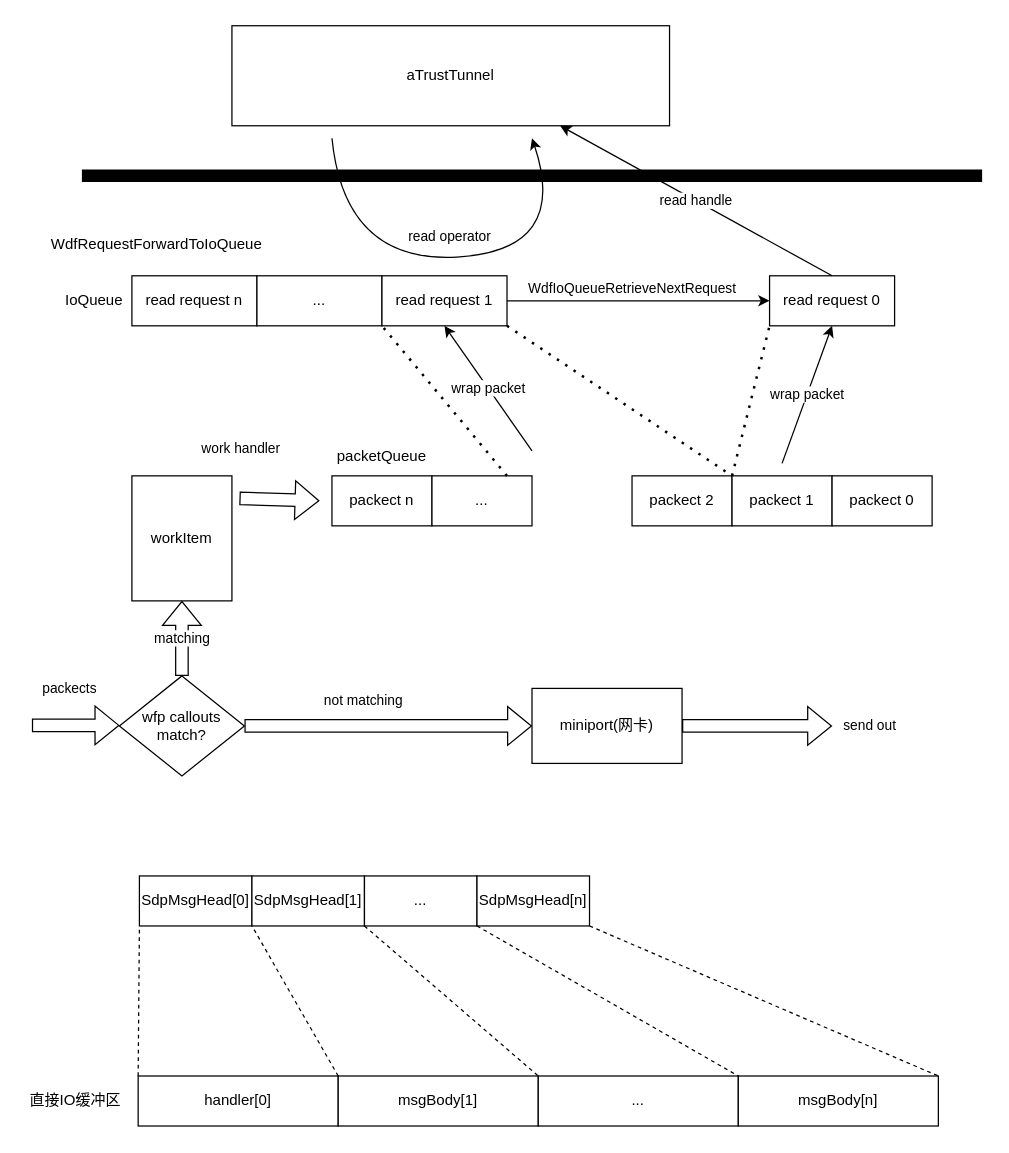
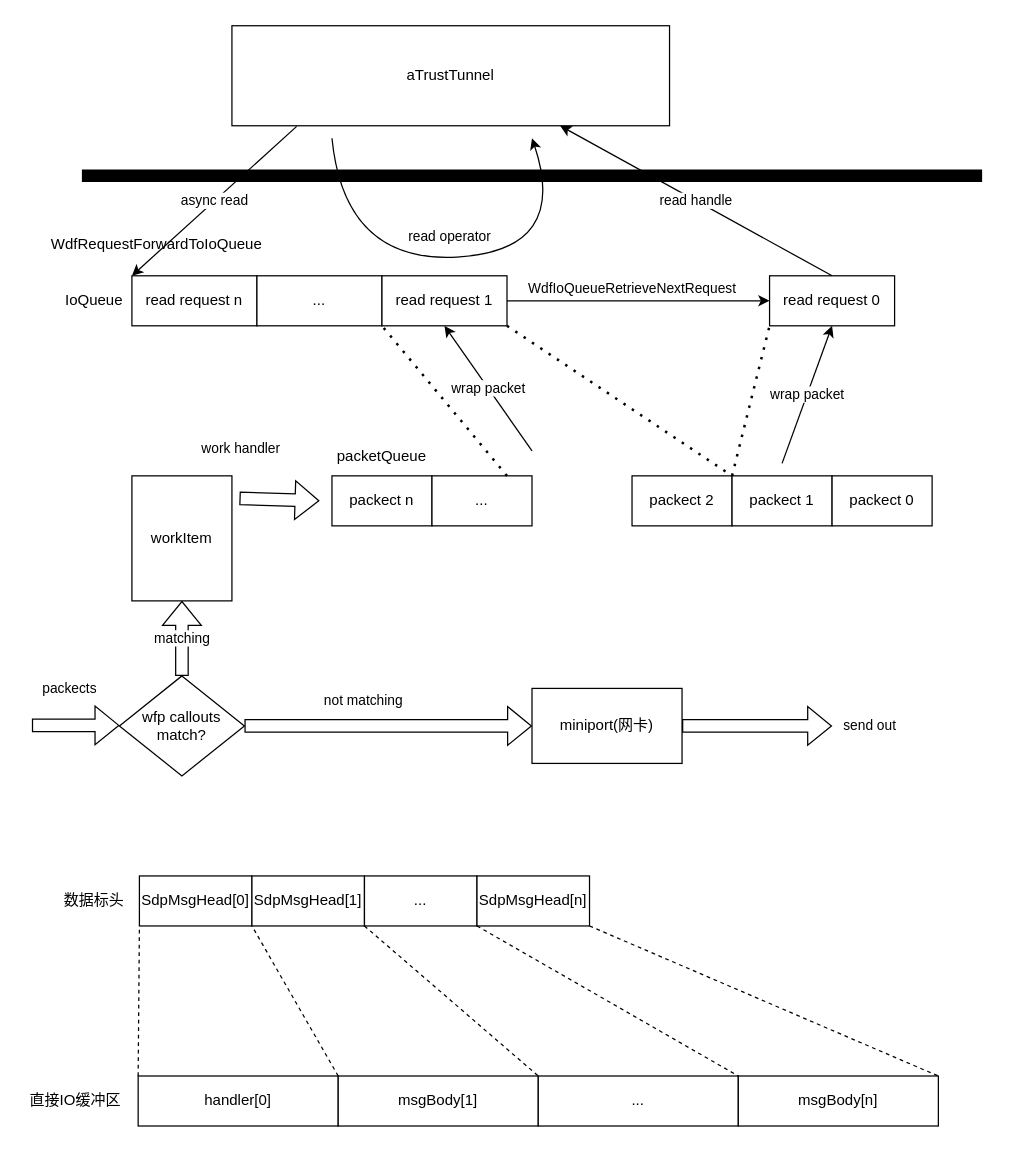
  <mxCell id="0" />
  <mxCell id="1" parent="0" />
  <mxCell id="2" value="aTrustTunnel" style="rounded=0;whiteSpace=wrap;html=1;" vertex="1" parent="1"><mxGeometry x="185" y="20" width="350" height="80" as="geometry" /></mxCell>
+ <mxCell id="3" value="async read" style="endArrow=classic;html=1;rounded=0;exitX=0.148;exitY=1.006;exitDx=0;exitDy=0;exitPerimeter=0;entryX=0;entryY=0;entryDx=0;entryDy=0;" edge="1" parent="1" source="2" target="4"><mxGeometry width="50" height="50" relative="1" as="geometry"><mxPoint x="325" y="180" as="sourcePoint" /><mxPoint x="205" y="210" as="targetPoint" /></mxGeometry></mxCell>
  <mxCell id="4" value="read request n" style="rounded=0;whiteSpace=wrap;html=1;" vertex="1" parent="1"><mxGeometry x="105" y="220" width="100" height="40" as="geometry" /></mxCell>
  <mxCell id="5" value="&lt;span&gt;...&lt;/span&gt;" style="rounded=0;whiteSpace=wrap;html=1;" vertex="1" parent="1"><mxGeometry x="205" y="220" width="100" height="40" as="geometry" /></mxCell>
  <mxCell id="6" value="read request 1" style="rounded=0;whiteSpace=wrap;html=1;" vertex="1" parent="1"><mxGeometry x="305" y="220" width="100" height="40" as="geometry" /></mxCell>
  <mxCell id="7" value="read request 0" style="rounded=0;whiteSpace=wrap;html=1;" vertex="1" parent="1"><mxGeometry x="615" y="220" width="100" height="40" as="geometry" /></mxCell>
  <mxCell id="8" value="IoQueue" style="text;html=1;strokeColor=none;fillColor=none;align=center;verticalAlign=middle;whiteSpace=wrap;rounded=0;" vertex="1" parent="1"><mxGeometry x="45" y="225" width="60" height="30" as="geometry" /></mxCell>
  <mxCell id="9" value="packect n" style="rounded=0;whiteSpace=wrap;html=1;" vertex="1" parent="1"><mxGeometry x="265" y="380" width="80" height="40" as="geometry" /></mxCell>
  <mxCell id="10" value="&lt;span&gt;...&lt;/span&gt;" style="rounded=0;whiteSpace=wrap;html=1;" vertex="1" parent="1"><mxGeometry x="345" y="380" width="80" height="40" as="geometry" /></mxCell>
  <mxCell id="11" value="&lt;span&gt;packect 2&lt;/span&gt;" style="rounded=0;whiteSpace=wrap;html=1;" vertex="1" parent="1"><mxGeometry x="505" y="380" width="80" height="40" as="geometry" /></mxCell>
  <mxCell id="12" value="&lt;span&gt;packect 1&lt;/span&gt;" style="rounded=0;whiteSpace=wrap;html=1;" vertex="1" parent="1"><mxGeometry x="585" y="380" width="80" height="40" as="geometry" /></mxCell>
  <mxCell id="13" value="&lt;span&gt;packect 0&lt;/span&gt;" style="rounded=0;whiteSpace=wrap;html=1;" vertex="1" parent="1"><mxGeometry x="665" y="380" width="80" height="40" as="geometry" /></mxCell>
  <mxCell id="14" value="read handle" style="endArrow=classic;html=1;rounded=0;exitX=0.5;exitY=0;exitDx=0;exitDy=0;entryX=0.75;entryY=1;entryDx=0;entryDy=0;" edge="1" parent="1" source="7" target="2"><mxGeometry width="50" height="50" relative="1" as="geometry"><mxPoint x="415" y="180" as="sourcePoint" /><mxPoint x="465" y="130" as="targetPoint" /></mxGeometry></mxCell>
  <mxCell id="15" value="work handler" style="shape=flexArrow;endArrow=classic;html=1;rounded=0;exitX=1.075;exitY=0.18;exitDx=0;exitDy=0;exitPerimeter=0;" edge="1" parent="1" source="32"><mxGeometry x="-1" y="40" width="50" height="50" relative="1" as="geometry"><mxPoint x="205" y="399.5" as="sourcePoint" /><mxPoint x="255" y="400" as="targetPoint" /><mxPoint as="offset" /></mxGeometry></mxCell>
  <mxCell id="16" value="matching" style="shape=flexArrow;endArrow=classic;html=1;rounded=0;exitX=0.5;exitY=0;exitDx=0;exitDy=0;" edge="1" parent="1" source="27"><mxGeometry width="50" height="50" relative="1" as="geometry"><mxPoint x="165" y="500" as="sourcePoint" /><mxPoint x="145" y="480" as="targetPoint" /></mxGeometry></mxCell>
  <mxCell id="17" value="" style="endArrow=none;dashed=1;html=1;dashPattern=1 3;strokeWidth=2;rounded=0;entryX=0;entryY=1;entryDx=0;entryDy=0;exitX=0;exitY=0;exitDx=0;exitDy=0;" edge="1" parent="1" source="12" target="7"><mxGeometry width="50" height="50" relative="1" as="geometry"><mxPoint x="455" y="360" as="sourcePoint" /><mxPoint x="505" y="310" as="targetPoint" /></mxGeometry></mxCell>
  <mxCell id="18" value="" style="endArrow=none;dashed=1;html=1;dashPattern=1 3;strokeWidth=2;rounded=0;entryX=0;entryY=1;entryDx=0;entryDy=0;exitX=0.75;exitY=0;exitDx=0;exitDy=0;" edge="1" parent="1" source="10" target="6"><mxGeometry width="50" height="50" relative="1" as="geometry"><mxPoint x="295" y="340" as="sourcePoint" /><mxPoint x="345" y="290" as="targetPoint" /></mxGeometry></mxCell>
  <mxCell id="19" value="wrap packet" style="endArrow=classic;html=1;rounded=0;entryX=0.5;entryY=1;entryDx=0;entryDy=0;" edge="1" parent="1" target="7"><mxGeometry width="50" height="50" relative="1" as="geometry"><mxPoint x="625" y="370" as="sourcePoint" /><mxPoint x="525" y="300" as="targetPoint" /></mxGeometry></mxCell>
  <mxCell id="20" value="wrap packet" style="endArrow=classic;html=1;rounded=0;entryX=0.5;entryY=1;entryDx=0;entryDy=0;" edge="1" parent="1" target="6"><mxGeometry width="50" height="50" relative="1" as="geometry"><mxPoint x="425" y="360" as="sourcePoint" /><mxPoint x="425" y="270" as="targetPoint" /></mxGeometry></mxCell>
  <mxCell id="21" value="read operator" style="curved=1;endArrow=classic;html=1;rounded=0;" edge="1" parent="1"><mxGeometry x="-0.009" y="16" width="50" height="50" relative="1" as="geometry"><mxPoint x="265" y="110" as="sourcePoint" /><mxPoint x="425" y="110" as="targetPoint" /><Array as="points"><mxPoint x="275" y="210" /><mxPoint x="455" y="200" /></Array><mxPoint as="offset" /></mxGeometry></mxCell>
  <mxCell id="22" value="" style="endArrow=none;html=1;rounded=0;strokeWidth=10;" edge="1" parent="1"><mxGeometry width="50" height="50" relative="1" as="geometry"><mxPoint x="65" y="140" as="sourcePoint" /><mxPoint x="785" y="140" as="targetPoint" /></mxGeometry></mxCell>
  <mxCell id="23" value="packetQueue" style="text;html=1;strokeColor=none;fillColor=none;align=center;verticalAlign=middle;whiteSpace=wrap;rounded=0;" vertex="1" parent="1"><mxGeometry x="275" y="350" width="60" height="30" as="geometry" /></mxCell>
  <mxCell id="24" value="&lt;span style=&quot;font-size: 11px&quot;&gt;WdfIoQueueRetrieveNextRequest&lt;/span&gt;" style="endArrow=classic;html=1;rounded=0;strokeWidth=1;exitX=1;exitY=0.5;exitDx=0;exitDy=0;entryX=0;entryY=0.5;entryDx=0;entryDy=0;" edge="1" parent="1" source="6" target="7"><mxGeometry x="-0.048" y="10" width="50" height="50" relative="1" as="geometry"><mxPoint x="445" y="270" as="sourcePoint" /><mxPoint x="495" y="230" as="targetPoint" /><mxPoint as="offset" /></mxGeometry></mxCell>
  <mxCell id="25" value="WdfRequestForwardToIoQueue" style="text;html=1;strokeColor=none;fillColor=none;align=center;verticalAlign=middle;whiteSpace=wrap;rounded=0;" vertex="1" parent="1"><mxGeometry x="25" y="180" width="200" height="30" as="geometry" /></mxCell>
  <mxCell id="26" value="" style="endArrow=none;dashed=1;html=1;dashPattern=1 3;strokeWidth=2;rounded=0;exitX=1;exitY=1;exitDx=0;exitDy=0;entryX=1;entryY=0;entryDx=0;entryDy=0;" edge="1" parent="1" source="6" target="11"><mxGeometry width="50" height="50" relative="1" as="geometry"><mxPoint x="455" y="330" as="sourcePoint" /><mxPoint x="505" y="280" as="targetPoint" /></mxGeometry></mxCell>
  <mxCell id="27" value="&lt;span&gt;wfp callouts&lt;br&gt;match?&lt;br&gt;&lt;/span&gt;" style="rhombus;whiteSpace=wrap;html=1;" vertex="1" parent="1"><mxGeometry x="95" y="540" width="100" height="80" as="geometry" /></mxCell>
  <mxCell id="28" value="packects" style="shape=flexArrow;endArrow=classic;html=1;rounded=0;strokeWidth=1;" edge="1" parent="1"><mxGeometry x="-0.143" y="30" width="50" height="50" relative="1" as="geometry"><mxPoint x="25" y="579.58" as="sourcePoint" /><mxPoint x="95" y="579.58" as="targetPoint" /><mxPoint as="offset" /></mxGeometry></mxCell>
  <mxCell id="29" value="not matching" style="shape=flexArrow;endArrow=classic;html=1;rounded=0;strokeWidth=1;exitX=1;exitY=0.5;exitDx=0;exitDy=0;entryX=0;entryY=0.5;entryDx=0;entryDy=0;" edge="1" parent="1" source="27" target="30"><mxGeometry x="-0.176" y="20" width="50" height="50" relative="1" as="geometry"><mxPoint x="235" y="610" as="sourcePoint" /><mxPoint x="365" y="580" as="targetPoint" /><mxPoint as="offset" /></mxGeometry></mxCell>
  <mxCell id="30" value="miniport(网卡)" style="rounded=0;whiteSpace=wrap;html=1;" vertex="1" parent="1"><mxGeometry x="425" y="550" width="120" height="60" as="geometry" /></mxCell>
  <mxCell id="31" value="send out" style="shape=flexArrow;endArrow=classic;html=1;rounded=0;strokeWidth=1;exitX=1;exitY=0.5;exitDx=0;exitDy=0;" edge="1" parent="1" source="30"><mxGeometry x="1" y="30" width="50" height="50" relative="1" as="geometry"><mxPoint x="675" y="610" as="sourcePoint" /><mxPoint x="665" y="580" as="targetPoint" /><mxPoint x="30" y="30" as="offset" /></mxGeometry></mxCell>
  <mxCell id="32" value="workItem" style="rounded=0;whiteSpace=wrap;html=1;" vertex="1" parent="1"><mxGeometry x="105" y="380" width="80" height="100" as="geometry" /></mxCell>
  <mxCell id="33" value="SdpMsgHead[0]" style="rounded=0;whiteSpace=wrap;html=1;" vertex="1" parent="1"><mxGeometry x="111" y="700" width="90" height="40" as="geometry" /></mxCell>
+ <mxCell id="34" value="数据标头" style="text;html=1;strokeColor=none;fillColor=none;align=center;verticalAlign=middle;whiteSpace=wrap;rounded=0;" vertex="1" parent="1"><mxGeometry x="45" y="705" width="60" height="30" as="geometry" /></mxCell>
  <mxCell id="35" value="SdpMsgHead[1]" style="rounded=0;whiteSpace=wrap;html=1;" vertex="1" parent="1"><mxGeometry x="201" y="700" width="90" height="40" as="geometry" /></mxCell>
  <mxCell id="36" value="..." style="rounded=0;whiteSpace=wrap;html=1;" vertex="1" parent="1"><mxGeometry x="291" y="700" width="90" height="40" as="geometry" /></mxCell>
  <mxCell id="37" value="SdpMsgHead[n]" style="rounded=0;whiteSpace=wrap;html=1;" vertex="1" parent="1"><mxGeometry x="381" y="700" width="90" height="40" as="geometry" /></mxCell>
  <mxCell id="38" value="直接IO缓冲区" style="text;html=1;strokeColor=none;fillColor=none;align=center;verticalAlign=middle;whiteSpace=wrap;rounded=0;" vertex="1" parent="1"><mxGeometry x="20" y="865" width="80" height="30" as="geometry" /></mxCell>
  <mxCell id="39" value="handler[0]" style="rounded=0;whiteSpace=wrap;html=1;" vertex="1" parent="1"><mxGeometry x="110" y="860" width="160" height="40" as="geometry" /></mxCell>
  <mxCell id="40" value="msgBody[1]" style="rounded=0;whiteSpace=wrap;html=1;" vertex="1" parent="1"><mxGeometry x="270" y="860" width="160" height="40" as="geometry" /></mxCell>
  <mxCell id="41" value="..." style="rounded=0;whiteSpace=wrap;html=1;" vertex="1" parent="1"><mxGeometry x="430" y="860" width="160" height="40" as="geometry" /></mxCell>
  <mxCell id="42" value="&lt;span&gt;msgBody[n]&lt;/span&gt;" style="rounded=0;whiteSpace=wrap;html=1;" vertex="1" parent="1"><mxGeometry x="590" y="860" width="160" height="40" as="geometry" /></mxCell>
  <mxCell id="43" value="" style="endArrow=none;dashed=1;html=1;rounded=0;strokeWidth=1;entryX=0;entryY=1;entryDx=0;entryDy=0;exitX=1;exitY=0;exitDx=0;exitDy=0;" edge="1" parent="1" source="39" target="35"><mxGeometry width="50" height="50" relative="1" as="geometry"><mxPoint x="161" y="820" as="sourcePoint" /><mxPoint x="211" y="770" as="targetPoint" /></mxGeometry></mxCell>
  <mxCell id="44" value="" style="endArrow=none;dashed=1;html=1;rounded=0;strokeWidth=1;entryX=0;entryY=1;entryDx=0;entryDy=0;exitX=0;exitY=0;exitDx=0;exitDy=0;" edge="1" parent="1" source="39" target="33"><mxGeometry width="50" height="50" relative="1" as="geometry"><mxPoint x="41" y="820" as="sourcePoint" /><mxPoint x="91" y="770" as="targetPoint" /></mxGeometry></mxCell>
  <mxCell id="45" value="" style="endArrow=none;dashed=1;html=1;rounded=0;strokeWidth=1;exitX=0;exitY=1;exitDx=0;exitDy=0;entryX=0;entryY=0;entryDx=0;entryDy=0;" edge="1" parent="1" source="36" target="41"><mxGeometry width="50" height="50" relative="1" as="geometry"><mxPoint x="421" y="800" as="sourcePoint" /><mxPoint x="471" y="750" as="targetPoint" /></mxGeometry></mxCell>
  <mxCell id="46" value="" style="endArrow=none;dashed=1;html=1;rounded=0;strokeWidth=1;exitX=0;exitY=1;exitDx=0;exitDy=0;entryX=0;entryY=0;entryDx=0;entryDy=0;" edge="1" parent="1" source="37" target="42"><mxGeometry width="50" height="50" relative="1" as="geometry"><mxPoint x="481" y="800" as="sourcePoint" /><mxPoint x="531" y="750" as="targetPoint" /></mxGeometry></mxCell>
  <mxCell id="47" value="" style="endArrow=none;dashed=1;html=1;rounded=0;strokeWidth=1;exitX=1;exitY=1;exitDx=0;exitDy=0;entryX=1;entryY=0;entryDx=0;entryDy=0;" edge="1" parent="1" source="37" target="42"><mxGeometry width="50" height="50" relative="1" as="geometry"><mxPoint x="621" y="760" as="sourcePoint" /><mxPoint x="671" y="710" as="targetPoint" /></mxGeometry></mxCell>
